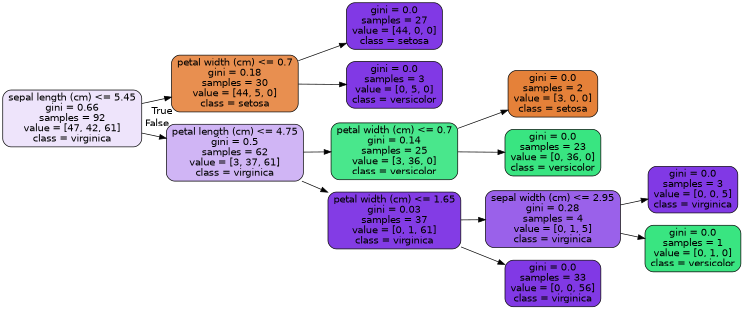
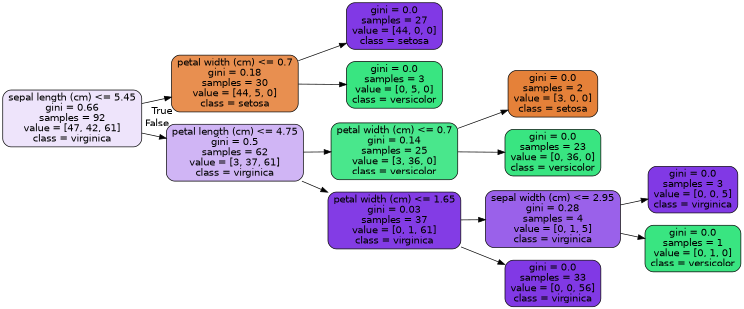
  digraph {
    rankdir=LR
    node [color=black fillcolor="#8139e5" fontname=helvetica shape=box style="filled, rounded"]
    edge [fontname=helvetica]
    n1 [fillcolor="#eee4fb" label="sepal length (cm) <= 5.45\ngini = 0.66\nsamples = 92\nvalue = [47, 42, 61]\nclass = virginica"]
    n2 [fillcolor="#e88f50" label="petal width (cm) <= 0.7\ngini = 0.18\nsamples = 30\nvalue = [44, 5, 0]\nclass = setosa"]
    n3 [fillcolor="#d0b5f5" label="petal length (cm) <= 4.75\ngini = 0.5\nsamples = 62\nvalue = [3, 37, 61]\nclass = virginica"]
    n4 [label="gini = 0.0\nsamples = 27\nvalue = [44, 0, 0]\nclass = setosa"]
-   n5 [label="gini = 0.0\nsamples = 3\nvalue = [0, 5, 0]\nclass = versicolor"]
+   n5 [fillcolor="#39e581" label="gini = 0.0\nsamples = 3\nvalue = [0, 5, 0]\nclass = versicolor"]
    n6 [fillcolor="#49e78c" label="petal width (cm) <= 0.7\ngini = 0.14\nsamples = 25\nvalue = [3, 36, 0]\nclass = versicolor"]
    n7 [fillcolor="#833ce5" label="petal width (cm) <= 1.65\ngini = 0.03\nsamples = 37\nvalue = [0, 1, 61]\nclass = virginica"]
    n8 [fillcolor="#e58139" label="gini = 0.0\nsamples = 2\nvalue = [3, 0, 0]\nclass = setosa"]
    n9 [fillcolor="#39e581" label="gini = 0.0\nsamples = 23\nvalue = [0, 36, 0]\nclass = versicolor"]
    n10 [fillcolor="#9a61ea" label="sepal width (cm) <= 2.95\ngini = 0.28\nsamples = 4\nvalue = [0, 1, 5]\nclass = virginica"]
    n11 [label="gini = 0.0\nsamples = 33\nvalue = [0, 0, 56]\nclass = virginica"]
    n12 [label="gini = 0.0\nsamples = 3\nvalue = [0, 0, 5]\nclass = virginica"]
    n13 [fillcolor="#39e581" label="gini = 0.0\nsamples = 1\nvalue = [0, 1, 0]\nclass = versicolor"]
    n1 -> n2 [headlabel=True labelangle=45 labeldistance=2.5]
    n1 -> n3 [headlabel=False labelangle=-45 labeldistance=2.5]
    n2 -> n4
    n2 -> n5
    n3 -> n6
    n3 -> n7
    n6 -> n8
    n6 -> n9
    n7 -> n10
    n7 -> n11
    n10 -> n12
    n10 -> n13
  }
